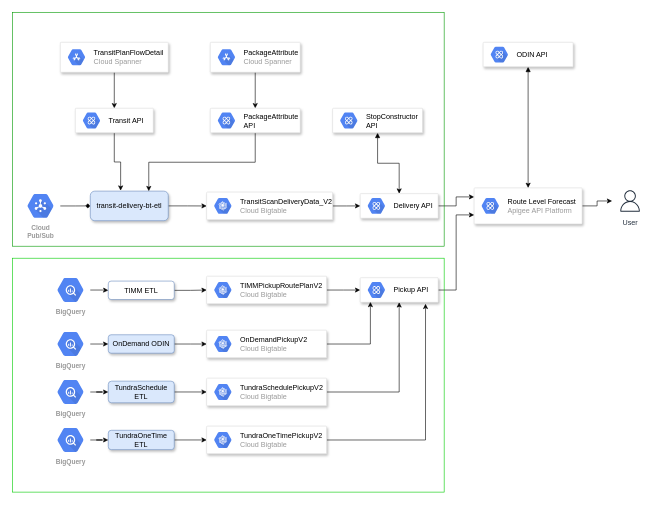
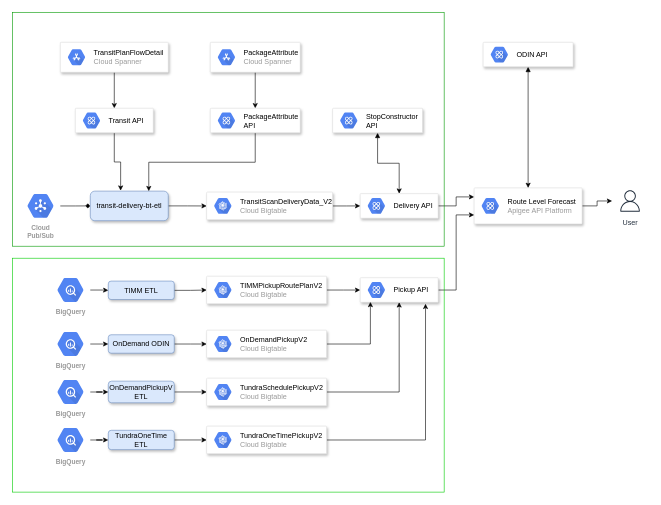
  <mxCell id="0" />
  <mxCell id="1" parent="0" />
  <mxCell id="2" value="" style="edgeStyle=orthogonalEdgeStyle;rounded=0;orthogonalLoop=1;jettySize=auto;html=1;fontColor=#000000;endArrow=diamond;" edge="1" parent="1" source="3" target="5"><mxGeometry relative="1" as="geometry" /></mxCell>
  <mxCell id="3" value="Cloud&#10;Pub/Sub" style="sketch=0;html=1;fillColor=#5184F3;strokeColor=none;verticalAlign=top;labelPosition=center;verticalLabelPosition=bottom;align=center;spacingTop=-6;fontSize=11;fontStyle=1;fontColor=#999999;shape=mxgraph.gcp2.hexIcon;prIcon=cloud_pubsub" vertex="1" parent="1"><mxGeometry x="34" y="313.57" width="66" height="58.5" as="geometry" /></mxCell>
  <mxCell id="4" value="" style="edgeStyle=orthogonalEdgeStyle;rounded=0;orthogonalLoop=1;jettySize=auto;html=1;fontColor=#000000;" edge="1" parent="1" source="5" target="54"><mxGeometry relative="1" as="geometry" /></mxCell>
  <mxCell id="5" value="transit-delivery-bt-etl" style="rounded=1;whiteSpace=wrap;html=1;fillColor=#dae8fc;strokeColor=#6c8ebf;shadow=1;" vertex="1" parent="1"><mxGeometry x="150" y="318.19" width="130" height="49.25" as="geometry" /></mxCell>
  <mxCell id="6" value="" style="edgeStyle=orthogonalEdgeStyle;rounded=0;orthogonalLoop=1;jettySize=auto;html=1;fontColor=#000000;" edge="1" parent="1" source="7" target="22"><mxGeometry relative="1" as="geometry" /></mxCell>
  <mxCell id="7" value="" style="strokeColor=#dddddd;shadow=1;strokeWidth=1;rounded=1;absoluteArcSize=1;arcSize=2;" vertex="1" parent="1"><mxGeometry x="350" y="70" width="150" height="50" as="geometry" /></mxCell>
  <mxCell id="8" value="&lt;font color=&quot;#000000&quot;&gt;PackageAttribute&lt;/font&gt;&lt;br&gt;Cloud Spanner" style="sketch=0;dashed=0;connectable=0;html=1;fillColor=#5184F3;strokeColor=none;shape=mxgraph.gcp2.hexIcon;prIcon=cloud_spanner;part=1;labelPosition=right;verticalLabelPosition=middle;align=left;verticalAlign=middle;spacingLeft=5;fontColor=#999999;fontSize=12;" vertex="1" parent="7"><mxGeometry y="0.5" width="44" height="39" relative="1" as="geometry"><mxPoint x="5" y="-19.5" as="offset" /></mxGeometry></mxCell>
  <mxCell id="9" value="" style="edgeStyle=orthogonalEdgeStyle;rounded=0;orthogonalLoop=1;jettySize=auto;html=1;fontColor=#000000;" edge="1" parent="1" source="10" target="19"><mxGeometry relative="1" as="geometry" /></mxCell>
  <mxCell id="10" value="" style="strokeColor=#dddddd;shadow=1;strokeWidth=1;rounded=1;absoluteArcSize=1;arcSize=2;" vertex="1" parent="1"><mxGeometry x="100" y="70" width="180" height="50" as="geometry" /></mxCell>
  <mxCell id="11" value="&lt;font color=&quot;#000000&quot;&gt;TransitPlanFlowDetail&lt;/font&gt;&lt;br&gt;Cloud Spanner" style="sketch=0;dashed=0;connectable=0;html=1;fillColor=#5184F3;strokeColor=none;shape=mxgraph.gcp2.hexIcon;prIcon=cloud_spanner;part=1;labelPosition=right;verticalLabelPosition=middle;align=left;verticalAlign=middle;spacingLeft=5;fontColor=#999999;fontSize=12;" vertex="1" parent="10"><mxGeometry y="0.5" width="44" height="39" relative="1" as="geometry"><mxPoint x="5" y="-19.5" as="offset" /></mxGeometry></mxCell>
  <mxCell id="12" value="" style="edgeStyle=orthogonalEdgeStyle;rounded=0;orthogonalLoop=1;jettySize=auto;html=1;fontColor=#000000;entryX=0;entryY=0.25;entryDx=0;entryDy=0;" edge="1" parent="1" source="13" target="16"><mxGeometry relative="1" as="geometry" /></mxCell>
  <mxCell id="13" value="" style="strokeColor=#dddddd;shadow=1;strokeWidth=1;rounded=1;absoluteArcSize=1;arcSize=2;" vertex="1" parent="1"><mxGeometry x="600" y="322.32" width="130" height="41" as="geometry" /></mxCell>
  <mxCell id="14" value="&lt;font color=&quot;#000000&quot;&gt;Delivery API&lt;/font&gt;" style="sketch=0;dashed=0;connectable=0;html=1;fillColor=#5184F3;strokeColor=none;shape=mxgraph.gcp2.hexIcon;prIcon=apigee_api_platform;part=1;labelPosition=right;verticalLabelPosition=middle;align=left;verticalAlign=middle;spacingLeft=5;fontColor=#999999;fontSize=12;" vertex="1" parent="13"><mxGeometry y="0.5" width="44" height="39" relative="1" as="geometry"><mxPoint x="5" y="-19.5" as="offset" /></mxGeometry></mxCell>
  <mxCell id="15" value="" style="edgeStyle=orthogonalEdgeStyle;rounded=0;orthogonalLoop=1;jettySize=auto;html=1;fontColor=#000000;" edge="1" parent="1" source="16" target="30"><mxGeometry relative="1" as="geometry" /></mxCell>
  <mxCell id="16" value="" style="strokeColor=#dddddd;shadow=1;strokeWidth=1;rounded=1;absoluteArcSize=1;arcSize=2;fontColor=#000000;" vertex="1" parent="1"><mxGeometry x="790" y="312.82" width="180" height="60" as="geometry" /></mxCell>
  <mxCell id="17" value="&lt;font color=&quot;#000000&quot;&gt;Route Level Forecast&lt;/font&gt;&lt;br&gt;Apigee API Platform" style="sketch=0;dashed=0;connectable=0;html=1;fillColor=#5184F3;strokeColor=none;shape=mxgraph.gcp2.hexIcon;prIcon=apigee_api_platform;part=1;labelPosition=right;verticalLabelPosition=middle;align=left;verticalAlign=middle;spacingLeft=5;fontColor=#999999;fontSize=12;" vertex="1" parent="16"><mxGeometry y="0.5" width="44" height="39" relative="1" as="geometry"><mxPoint x="5" y="-19.5" as="offset" /></mxGeometry></mxCell>
  <mxCell id="18" style="edgeStyle=orthogonalEdgeStyle;rounded=0;orthogonalLoop=1;jettySize=auto;html=1;entryX=0.389;entryY=-0.017;entryDx=0;entryDy=0;entryPerimeter=0;fontColor=#000000;" edge="1" parent="1" source="19" target="5"><mxGeometry relative="1" as="geometry" /></mxCell>
  <mxCell id="19" value="" style="strokeColor=#dddddd;shadow=1;strokeWidth=1;rounded=1;absoluteArcSize=1;arcSize=2;" vertex="1" parent="1"><mxGeometry x="125" y="180" width="130" height="41" as="geometry" /></mxCell>
  <mxCell id="20" value="&lt;font color=&quot;#000000&quot;&gt;Transit API&lt;/font&gt;" style="sketch=0;dashed=0;connectable=0;html=1;fillColor=#5184F3;strokeColor=none;shape=mxgraph.gcp2.hexIcon;prIcon=apigee_api_platform;part=1;labelPosition=right;verticalLabelPosition=middle;align=left;verticalAlign=middle;spacingLeft=5;fontColor=#999999;fontSize=12;" vertex="1" parent="19"><mxGeometry y="0.5" width="44" height="39" relative="1" as="geometry"><mxPoint x="5" y="-19.5" as="offset" /></mxGeometry></mxCell>
  <mxCell id="21" style="edgeStyle=orthogonalEdgeStyle;rounded=0;orthogonalLoop=1;jettySize=auto;html=1;entryX=0.75;entryY=0;entryDx=0;entryDy=0;fontColor=#000000;" edge="1" parent="1" source="22" target="5"><mxGeometry relative="1" as="geometry"><Array as="points"><mxPoint x="425" y="270" /><mxPoint x="247" y="270" /></Array></mxGeometry></mxCell>
  <mxCell id="22" value="" style="strokeColor=#dddddd;shadow=1;strokeWidth=1;rounded=1;absoluteArcSize=1;arcSize=2;" vertex="1" parent="1"><mxGeometry x="350" y="180" width="150" height="41" as="geometry" /></mxCell>
  <mxCell id="23" value="&lt;font color=&quot;#000000&quot;&gt;PackageAttribute&lt;br&gt;API&lt;br&gt;&lt;/font&gt;" style="sketch=0;dashed=0;connectable=0;html=1;fillColor=#5184F3;strokeColor=none;shape=mxgraph.gcp2.hexIcon;prIcon=apigee_api_platform;part=1;labelPosition=right;verticalLabelPosition=middle;align=left;verticalAlign=middle;spacingLeft=5;fontColor=#999999;fontSize=12;" vertex="1" parent="22"><mxGeometry y="0.5" width="44" height="39" relative="1" as="geometry"><mxPoint x="5" y="-19.5" as="offset" /></mxGeometry></mxCell>
  <mxCell id="24" style="edgeStyle=orthogonalEdgeStyle;rounded=0;orthogonalLoop=1;jettySize=auto;html=1;entryX=0.5;entryY=0;entryDx=0;entryDy=0;fontColor=#000000;startArrow=block;startFill=1;" edge="1" parent="1" source="25" target="13"><mxGeometry relative="1" as="geometry" /></mxCell>
  <mxCell id="25" value="" style="strokeColor=#dddddd;shadow=1;strokeWidth=1;rounded=1;absoluteArcSize=1;arcSize=2;" vertex="1" parent="1"><mxGeometry x="554" y="180" width="150" height="41" as="geometry" /></mxCell>
  <mxCell id="26" value="&lt;font color=&quot;#000000&quot;&gt;StopConstructor&lt;br&gt;API&lt;/font&gt;" style="sketch=0;dashed=0;connectable=0;html=1;fillColor=#5184F3;strokeColor=none;shape=mxgraph.gcp2.hexIcon;prIcon=apigee_api_platform;part=1;labelPosition=right;verticalLabelPosition=middle;align=left;verticalAlign=middle;spacingLeft=5;fontColor=#999999;fontSize=12;" vertex="1" parent="25"><mxGeometry y="0.5" width="44" height="39" relative="1" as="geometry"><mxPoint x="5" y="-19.5" as="offset" /></mxGeometry></mxCell>
  <mxCell id="27" style="edgeStyle=orthogonalEdgeStyle;rounded=0;orthogonalLoop=1;jettySize=auto;html=1;fontColor=#000000;startArrow=block;startFill=1;" edge="1" parent="1" source="28" target="16"><mxGeometry relative="1" as="geometry" /></mxCell>
  <mxCell id="28" value="" style="strokeColor=#dddddd;shadow=1;strokeWidth=1;rounded=1;absoluteArcSize=1;arcSize=2;" vertex="1" parent="1"><mxGeometry x="805" y="70" width="150" height="41" as="geometry" /></mxCell>
  <mxCell id="29" value="&lt;font color=&quot;#000000&quot;&gt;ODIN API&lt;/font&gt;" style="sketch=0;dashed=0;connectable=0;html=1;fillColor=#5184F3;strokeColor=none;shape=mxgraph.gcp2.hexIcon;prIcon=apigee_api_platform;part=1;labelPosition=right;verticalLabelPosition=middle;align=left;verticalAlign=middle;spacingLeft=5;fontColor=#999999;fontSize=12;" vertex="1" parent="28"><mxGeometry y="0.5" width="44" height="39" relative="1" as="geometry"><mxPoint x="5" y="-19.5" as="offset" /></mxGeometry></mxCell>
  <mxCell id="30" value="User" style="sketch=0;outlineConnect=0;fontColor=#232F3E;gradientColor=none;strokeColor=#232F3E;fillColor=#ffffff;dashed=0;verticalLabelPosition=bottom;verticalAlign=top;align=center;html=1;fontSize=12;fontStyle=0;aspect=fixed;shape=mxgraph.aws4.resourceIcon;resIcon=mxgraph.aws4.user;" vertex="1" parent="1"><mxGeometry x="1020" y="312.07" width="60" height="45" as="geometry" /></mxCell>
  <mxCell id="31" value="" style="edgeStyle=orthogonalEdgeStyle;rounded=0;orthogonalLoop=1;jettySize=auto;html=1;fontColor=#000000;" edge="1" parent="1" source="32" target="40"><mxGeometry relative="1" as="geometry" /></mxCell>
  <mxCell id="32" value="BigQuery" style="sketch=0;html=1;fillColor=#5184F3;strokeColor=none;verticalAlign=top;labelPosition=center;verticalLabelPosition=bottom;align=center;spacingTop=-6;fontSize=11;fontStyle=1;fontColor=#999999;shape=mxgraph.gcp2.hexIcon;prIcon=bigquery" vertex="1" parent="1"><mxGeometry x="84" y="453.81" width="66" height="58.5" as="geometry" /></mxCell>
  <mxCell id="33" value="" style="edgeStyle=orthogonalEdgeStyle;rounded=0;orthogonalLoop=1;jettySize=auto;html=1;fontColor=#000000;" edge="1" parent="1" source="34" target="45"><mxGeometry relative="1" as="geometry" /></mxCell>
  <mxCell id="34" value="BigQuery" style="sketch=0;html=1;fillColor=#5184F3;strokeColor=none;verticalAlign=top;labelPosition=center;verticalLabelPosition=bottom;align=center;spacingTop=-6;fontSize=11;fontStyle=1;fontColor=#999999;shape=mxgraph.gcp2.hexIcon;prIcon=bigquery" vertex="1" parent="1"><mxGeometry x="84" y="543.81" width="66" height="58.5" as="geometry" /></mxCell>
  <mxCell id="35" value="" style="edgeStyle=orthogonalEdgeStyle;rounded=0;orthogonalLoop=1;jettySize=auto;html=1;fontColor=#000000;" edge="1" parent="1" source="36" target="47"><mxGeometry relative="1" as="geometry" /></mxCell>
  <mxCell id="36" value="BigQuery" style="sketch=0;html=1;fillColor=#5184F3;strokeColor=none;verticalAlign=top;labelPosition=center;verticalLabelPosition=bottom;align=center;spacingTop=-6;fontSize=11;fontStyle=1;fontColor=#999999;shape=mxgraph.gcp2.hexIcon;prIcon=bigquery" vertex="1" parent="1"><mxGeometry x="84" y="623.81" width="66" height="58.5" as="geometry" /></mxCell>
  <mxCell id="37" value="" style="edgeStyle=orthogonalEdgeStyle;rounded=0;orthogonalLoop=1;jettySize=auto;html=1;fontColor=#000000;" edge="1" parent="1" source="38" target="49"><mxGeometry relative="1" as="geometry" /></mxCell>
  <mxCell id="38" value="BigQuery" style="sketch=0;html=1;fillColor=#5184F3;strokeColor=none;verticalAlign=top;labelPosition=center;verticalLabelPosition=bottom;align=center;spacingTop=-6;fontSize=11;fontStyle=1;fontColor=#999999;shape=mxgraph.gcp2.hexIcon;prIcon=bigquery" vertex="1" parent="1"><mxGeometry x="84" y="703.81" width="66" height="58.5" as="geometry" /></mxCell>
  <mxCell id="39" value="" style="edgeStyle=orthogonalEdgeStyle;rounded=0;orthogonalLoop=1;jettySize=auto;html=1;fontColor=#000000;" edge="1" parent="1" source="40" target="42"><mxGeometry relative="1" as="geometry" /></mxCell>
- <mxCell id="40" value="TIMM ETL" style="rounded=1;whiteSpace=wrap;html=1;fillColor=#ffffff;strokeColor=#6c8ebf;shadow=1;glass=0;" vertex="1" parent="1"><mxGeometry x="180" y="468.19" width="110" height="30.75" as="geometry" /></mxCell>
+ <mxCell id="40" value="TIMM ETL" style="rounded=1;whiteSpace=wrap;html=1;fillColor=#dae8fc;strokeColor=#6c8ebf;shadow=1;glass=0;" vertex="1" parent="1"><mxGeometry x="180" y="468.19" width="110" height="30.75" as="geometry" /></mxCell>
  <mxCell id="41" value="" style="edgeStyle=orthogonalEdgeStyle;rounded=0;orthogonalLoop=1;jettySize=auto;html=1;fontColor=#000000;" edge="1" parent="1" source="42" target="51"><mxGeometry relative="1" as="geometry" /></mxCell>
  <mxCell id="42" value="" style="strokeColor=#dddddd;shadow=1;strokeWidth=1;rounded=1;absoluteArcSize=1;arcSize=2;fontColor=#000000;" vertex="1" parent="1"><mxGeometry x="344" y="460" width="200" height="46.12" as="geometry" /></mxCell>
  <mxCell id="43" value="&lt;font color=&quot;#000000&quot;&gt;TIMMPickupRoutePlanV2&lt;br&gt;&lt;/font&gt;Cloud Bigtable" style="sketch=0;dashed=0;connectable=0;html=1;fillColor=#5184F3;strokeColor=none;shape=mxgraph.gcp2.hexIcon;prIcon=cloud_bigtable;part=1;labelPosition=right;verticalLabelPosition=middle;align=left;verticalAlign=middle;spacingLeft=5;fontColor=#999999;fontSize=12;" vertex="1" parent="42"><mxGeometry y="0.5" width="44" height="39" relative="1" as="geometry"><mxPoint x="5" y="-19.5" as="offset" /></mxGeometry></mxCell>
  <mxCell id="44" value="" style="edgeStyle=orthogonalEdgeStyle;rounded=0;orthogonalLoop=1;jettySize=auto;html=1;fontColor=#000000;" edge="1" parent="1" source="45" target="57"><mxGeometry relative="1" as="geometry" /></mxCell>
  <mxCell id="45" value="OnDemand ODIN" style="rounded=1;whiteSpace=wrap;html=1;fillColor=#dae8fc;strokeColor=#6c8ebf;shadow=1;glass=0;" vertex="1" parent="1"><mxGeometry x="180" y="557.68" width="110" height="30.75" as="geometry" /></mxCell>
  <mxCell id="46" value="" style="edgeStyle=orthogonalEdgeStyle;rounded=0;orthogonalLoop=1;jettySize=auto;html=1;fontColor=#000000;" edge="1" parent="1" source="47" target="60"><mxGeometry relative="1" as="geometry" /></mxCell>
- <mxCell id="47" value="TundraSchedule ETL" style="rounded=1;whiteSpace=wrap;html=1;fillColor=#dae8fc;strokeColor=#6c8ebf;shadow=1;glass=0;" vertex="1" parent="1"><mxGeometry x="180" y="635" width="110" height="36.12" as="geometry" /></mxCell>
+ <mxCell id="47" value="OnDemandPickupV ETL" style="rounded=1;whiteSpace=wrap;html=1;fillColor=#dae8fc;strokeColor=#6c8ebf;shadow=1;glass=0;" vertex="1" parent="1"><mxGeometry x="180" y="635" width="110" height="36.12" as="geometry" /></mxCell>
  <mxCell id="48" value="" style="edgeStyle=orthogonalEdgeStyle;rounded=0;orthogonalLoop=1;jettySize=auto;html=1;fontColor=#000000;" edge="1" parent="1" source="49" target="63"><mxGeometry relative="1" as="geometry" /></mxCell>
  <mxCell id="49" value="TundraOneTime ETL" style="rounded=1;whiteSpace=wrap;html=1;fillColor=#dae8fc;strokeColor=#6c8ebf;shadow=1;glass=0;" vertex="1" parent="1"><mxGeometry x="180" y="716.93" width="110" height="32.25" as="geometry" /></mxCell>
  <mxCell id="50" style="edgeStyle=orthogonalEdgeStyle;rounded=0;orthogonalLoop=1;jettySize=auto;html=1;entryX=0;entryY=0.75;entryDx=0;entryDy=0;fontColor=#000000;" edge="1" parent="1" source="51" target="16"><mxGeometry relative="1" as="geometry" /></mxCell>
  <mxCell id="51" value="" style="strokeColor=#dddddd;shadow=1;strokeWidth=1;rounded=1;absoluteArcSize=1;arcSize=2;" vertex="1" parent="1"><mxGeometry x="600" y="462.56" width="130" height="41" as="geometry" /></mxCell>
  <mxCell id="52" value="&lt;font color=&quot;#000000&quot;&gt;Pickup API&lt;/font&gt;" style="sketch=0;dashed=0;connectable=0;html=1;fillColor=#5184F3;strokeColor=none;shape=mxgraph.gcp2.hexIcon;prIcon=apigee_api_platform;part=1;labelPosition=right;verticalLabelPosition=middle;align=left;verticalAlign=middle;spacingLeft=5;fontColor=#999999;fontSize=12;" vertex="1" parent="51"><mxGeometry y="0.5" width="44" height="39" relative="1" as="geometry"><mxPoint x="5" y="-19.5" as="offset" /></mxGeometry></mxCell>
  <mxCell id="53" value="" style="edgeStyle=orthogonalEdgeStyle;rounded=0;orthogonalLoop=1;jettySize=auto;html=1;fontColor=#000000;" edge="1" parent="1" source="54" target="13"><mxGeometry relative="1" as="geometry" /></mxCell>
  <mxCell id="54" value="" style="strokeColor=#dddddd;shadow=1;strokeWidth=1;rounded=1;absoluteArcSize=1;arcSize=2;fontColor=#000000;" vertex="1" parent="1"><mxGeometry x="344" y="319.76" width="210" height="46.12" as="geometry" /></mxCell>
  <mxCell id="55" value="&lt;font color=&quot;#000000&quot;&gt;TransitScanDeliveryData_V2&lt;br&gt;&lt;/font&gt;Cloud Bigtable" style="sketch=0;dashed=0;connectable=0;html=1;fillColor=#5184F3;strokeColor=none;shape=mxgraph.gcp2.hexIcon;prIcon=cloud_bigtable;part=1;labelPosition=right;verticalLabelPosition=middle;align=left;verticalAlign=middle;spacingLeft=5;fontColor=#999999;fontSize=12;" vertex="1" parent="54"><mxGeometry y="0.5" width="44" height="39" relative="1" as="geometry"><mxPoint x="5" y="-19.5" as="offset" /></mxGeometry></mxCell>
  <mxCell id="56" style="edgeStyle=orthogonalEdgeStyle;rounded=0;orthogonalLoop=1;jettySize=auto;html=1;entryX=0.131;entryY=0.986;entryDx=0;entryDy=0;entryPerimeter=0;fontColor=#000000;" edge="1" parent="1" source="57" target="51"><mxGeometry relative="1" as="geometry" /></mxCell>
  <mxCell id="57" value="" style="strokeColor=#dddddd;shadow=1;strokeWidth=1;rounded=1;absoluteArcSize=1;arcSize=2;fontColor=#000000;" vertex="1" parent="1"><mxGeometry x="344" y="550" width="200" height="46.12" as="geometry" /></mxCell>
  <mxCell id="58" value="&lt;span style=&quot;color: rgb(0 , 0 , 0)&quot;&gt;OnDemandPickupV2&lt;br&gt;&lt;/span&gt;Cloud Bigtable" style="sketch=0;dashed=0;connectable=0;html=1;fillColor=#5184F3;strokeColor=none;shape=mxgraph.gcp2.hexIcon;prIcon=cloud_bigtable;part=1;labelPosition=right;verticalLabelPosition=middle;align=left;verticalAlign=middle;spacingLeft=5;fontColor=#999999;fontSize=12;" vertex="1" parent="57"><mxGeometry y="0.5" width="44" height="39" relative="1" as="geometry"><mxPoint x="5" y="-19.5" as="offset" /></mxGeometry></mxCell>
  <mxCell id="59" style="edgeStyle=orthogonalEdgeStyle;rounded=0;orthogonalLoop=1;jettySize=auto;html=1;entryX=0.5;entryY=1;entryDx=0;entryDy=0;fontColor=#000000;" edge="1" parent="1" source="60" target="51"><mxGeometry relative="1" as="geometry" /></mxCell>
  <mxCell id="60" value="" style="strokeColor=#dddddd;shadow=1;strokeWidth=1;rounded=1;absoluteArcSize=1;arcSize=2;fontColor=#000000;" vertex="1" parent="1"><mxGeometry x="344" y="630" width="200" height="46.12" as="geometry" /></mxCell>
  <mxCell id="61" value="&lt;span style=&quot;color: rgb(0 , 0 , 0)&quot;&gt;TundraSchedulePickupV2&lt;/span&gt;&lt;font color=&quot;#000000&quot;&gt;&lt;br&gt;&lt;/font&gt;Cloud Bigtable" style="sketch=0;dashed=0;connectable=0;html=1;fillColor=#5184F3;strokeColor=none;shape=mxgraph.gcp2.hexIcon;prIcon=cloud_bigtable;part=1;labelPosition=right;verticalLabelPosition=middle;align=left;verticalAlign=middle;spacingLeft=5;fontColor=#999999;fontSize=12;" vertex="1" parent="60"><mxGeometry y="0.5" width="44" height="39" relative="1" as="geometry"><mxPoint x="5" y="-19.5" as="offset" /></mxGeometry></mxCell>
  <mxCell id="62" style="edgeStyle=orthogonalEdgeStyle;rounded=0;orthogonalLoop=1;jettySize=auto;html=1;entryX=0.838;entryY=1.06;entryDx=0;entryDy=0;entryPerimeter=0;fontColor=#000000;" edge="1" parent="1" source="63" target="51"><mxGeometry relative="1" as="geometry" /></mxCell>
  <mxCell id="63" value="" style="strokeColor=#dddddd;shadow=1;strokeWidth=1;rounded=1;absoluteArcSize=1;arcSize=2;fontColor=#000000;" vertex="1" parent="1"><mxGeometry x="344" y="710" width="200" height="46.12" as="geometry" /></mxCell>
  <mxCell id="64" value="&lt;span style=&quot;color: rgb(0 , 0 , 0)&quot;&gt;TundraOneTimePickupV2&lt;/span&gt;&lt;font color=&quot;#000000&quot;&gt;&lt;br&gt;&lt;/font&gt;Cloud Bigtable" style="sketch=0;dashed=0;connectable=0;html=1;fillColor=#5184F3;strokeColor=none;shape=mxgraph.gcp2.hexIcon;prIcon=cloud_bigtable;part=1;labelPosition=right;verticalLabelPosition=middle;align=left;verticalAlign=middle;spacingLeft=5;fontColor=#999999;fontSize=12;" vertex="1" parent="63"><mxGeometry y="0.5" width="44" height="39" relative="1" as="geometry"><mxPoint x="5" y="-19.5" as="offset" /></mxGeometry></mxCell>
  <mxCell id="65" value="" style="rounded=0;whiteSpace=wrap;html=1;shadow=0;glass=0;fontColor=#000000;fillColor=none;strokeColor=#009900;" vertex="1" parent="1"><mxGeometry x="20" y="20" width="720" height="390" as="geometry" /></mxCell>
  <mxCell id="66" value="" style="rounded=0;whiteSpace=wrap;html=1;shadow=0;glass=0;fontColor=#000000;fillColor=none;strokeColor=#00CC00;" vertex="1" parent="1"><mxGeometry x="20" y="430" width="720" height="390" as="geometry" /></mxCell>
